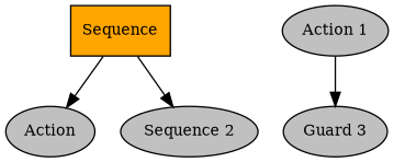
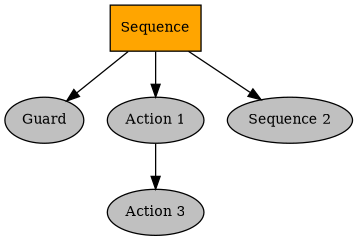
  digraph {
    fontname="times-roman"
    node [fillcolor=gray fontcolor=black fontname="times-roman" fontsize=11 shape=ellipse style=filled]
    edge [fontname="times-roman"]
    Sequence [fillcolor=orange shape=box]
-   Guard [label=Action]
+   Guard
    "Action 1"
    n4 [label="Sequence 2"]
-   "Action 3" [label="Guard 3"]
+   "Action 3"
    Sequence -> Guard
+   Sequence -> "Action 1"
    Sequence -> n4
    "Action 1" -> "Action 3"
  }
